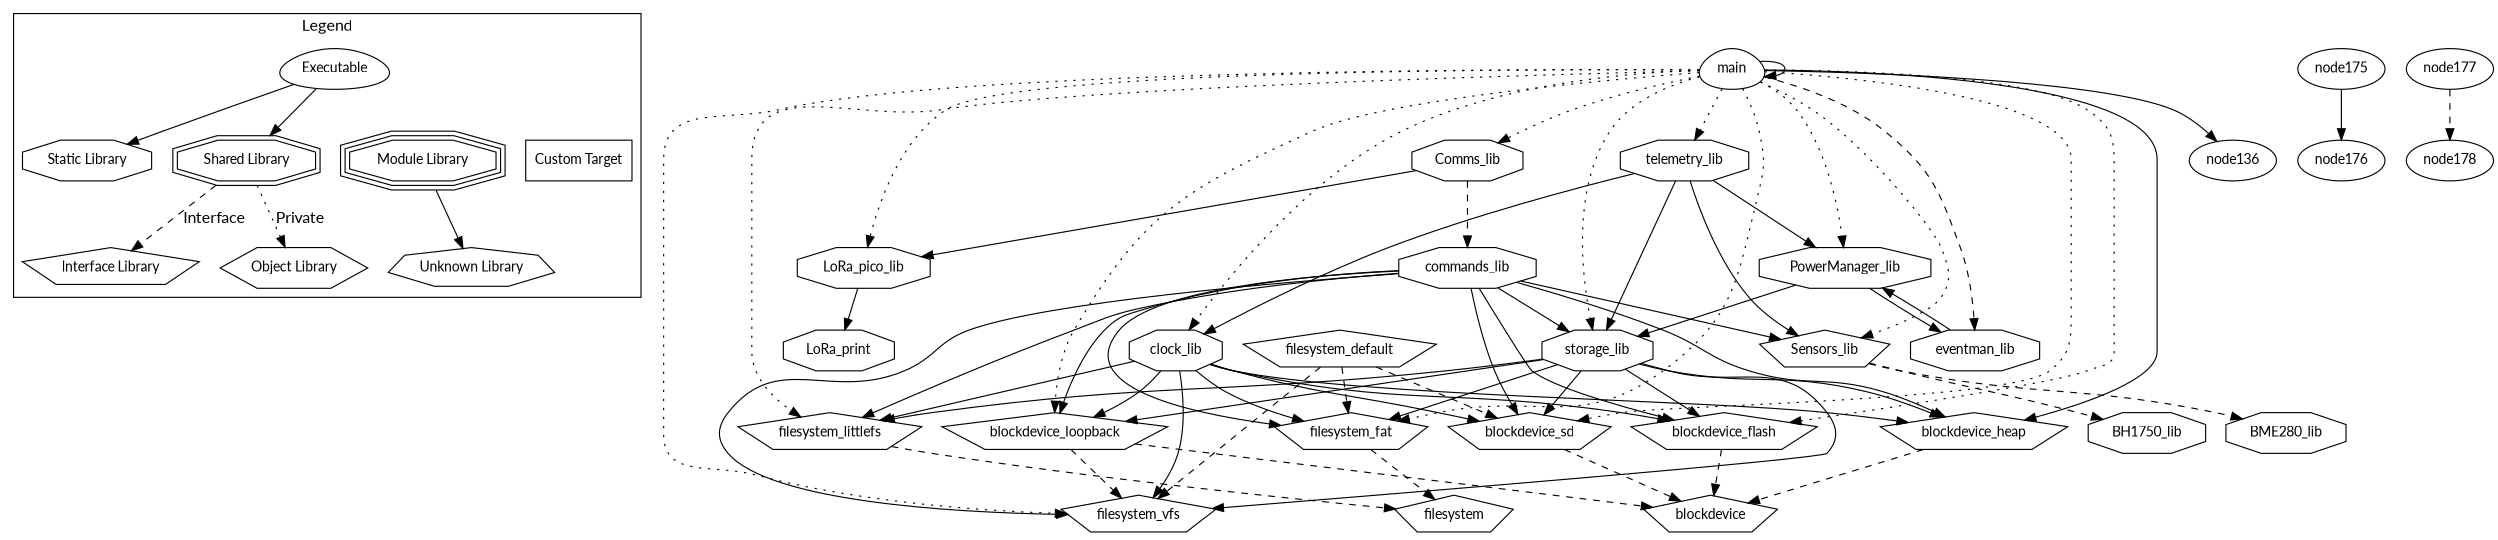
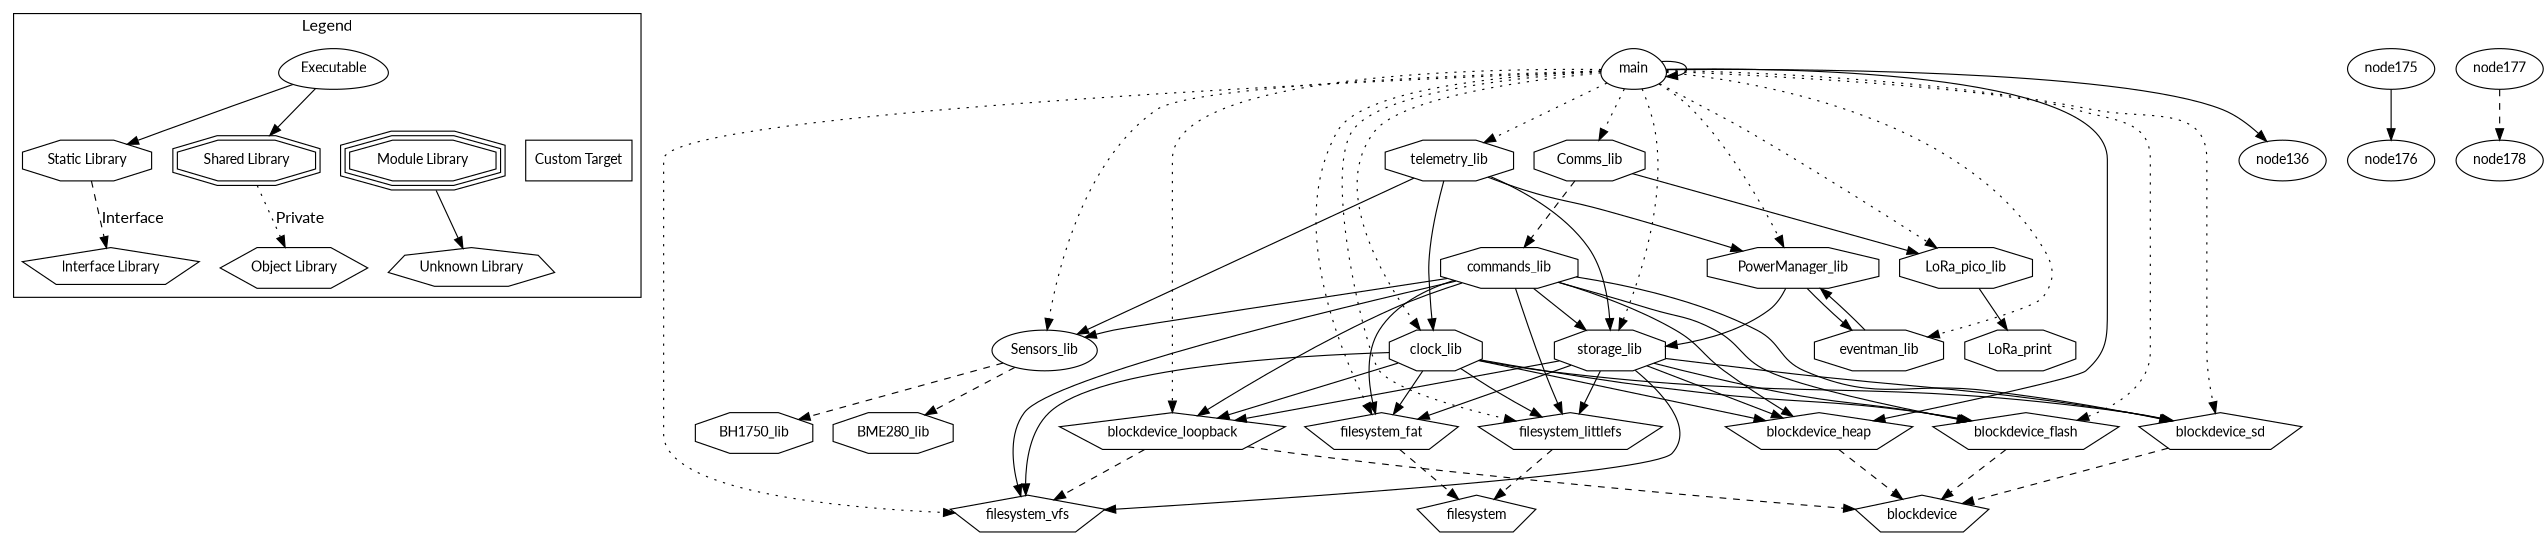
  digraph {
    fontname=Lato
    node [fontname=Lato fontsize=12 shape=octagon]
    edge [fontname=Lato]
    n1 [label=Executable shape=egg]
    n2 [label="Static Library"]
    n3 [label="Shared Library" shape=doubleoctagon]
    n4 [label="Module Library" shape=tripleoctagon]
    n5 [label="Custom Target" shape=box]
    n6 [label="Interface Library" shape=pentagon]
    n7 [label="Object Library" shape=hexagon]
    n8 [label="Unknown Library" shape=septagon]
    n9 [label=BH1750_lib]
    n10 [label=BME280_lib]
    n11 [label=Comms_lib]
    n12 [label=LoRa_pico_lib]
    n13 [label=commands_lib]
    n14 [label=LoRa_print]
-   n15 [label=Sensors_lib shape=pentagon]
+   n15 [label=Sensors_lib shape=ellipse]
    n16 [label=blockdevice_flash shape=pentagon]
    n17 [label=blockdevice_heap shape=pentagon]
    n18 [label=blockdevice_loopback shape=pentagon]
    n19 [label=filesystem_vfs shape=pentagon]
    n20 [label=blockdevice_sd shape=pentagon]
    n21 [label=filesystem_fat shape=pentagon]
    n22 [label=filesystem_littlefs shape=pentagon]
    n23 [label=storage_lib]
    n24 [label=blockdevice shape=pentagon]
    n25 [label=filesystem shape=pentagon]
    n26 [label=PowerManager_lib]
    n27 [label=eventman_lib]
    n28 [label=clock_lib]
-   n29 [label=filesystem_default shape=pentagon]
    n30 [label=main shape=egg]
    n31 [label=telemetry_lib]
    node136 [shape=""]
    node175 [shape=""]
    node176 [shape=""]
    node177 [shape=""]
    node178 [shape=""]
    subgraph cluster_1 {
      color=black
      label=Legend
      n1
      n2
      n3
      n4
      n5
      n6
      n7
      n8
    }
    n1 -> n2 [style=solid]
    n1 -> n3 [style=solid]
    n1 -> n4 [style=invis]
    n1 -> n5 [style=invis]
-   n3 -> n6 [label=Interface style=dashed]
+   n2 -> n6 [label=Interface style=dashed]
    n3 -> n7 [label=Private style=dotted]
    n4 -> n8 [style=solid]
    n11 -> n12
    n11 -> n13 [style=dashed]
    n12 -> n14
    n13 -> n15
    n13 -> n16
    n13 -> n17
    n13 -> n18
    n13 -> n19
    n13 -> n20
    n13 -> n21
    n13 -> n22
    n13 -> n23
    n15 -> n9 [style=dashed]
    n15 -> n10 [style=dashed]
    n16 -> n24 [style=dashed]
    n17 -> n24 [style=dashed]
    n18 -> n19 [style=dashed]
    n18 -> n24 [style=dashed]
    n20 -> n24 [style=dashed]
    n21 -> n25 [style=dashed]
    n22 -> n25 [style=dashed]
    n23 -> n16
    n23 -> n17
    n23 -> n18
    n23 -> n19
    n23 -> n20
    n23 -> n21
    n23 -> n22
    n26 -> n23
    n26 -> n27
    n27 -> n26
    n28 -> n16
    n28 -> n17
    n28 -> n18
    n28 -> n19
    n28 -> n20
    n28 -> n21
    n28 -> n22
-   n29 -> n19 [style=dashed]
-   n29 -> n20 [style=dashed]
-   n29 -> n21 [style=dashed]
    n30 -> n11 [style=dotted]
    n30 -> n12 [style=dotted]
    n30 -> n15 [style=dotted]
    n30 -> n16 [style=dotted]
    n30 -> n17 [style=solid]
    n30 -> n18 [style=dotted]
    n30 -> n19 [style=dotted]
    n30 -> n20 [style=dotted]
    n30 -> n21 [style=dotted]
    n30 -> n22 [style=dotted]
    n30 -> n23 [style=dotted]
    n30 -> n26 [style=dotted]
-   n30 -> n27 [style=dashed]
+   n30 -> n27 [style=dotted]
    n30 -> n28 [style=dotted]
    n30 -> n30
    n30 -> n31 [style=dotted]
    n30 -> node136
    n31 -> n15
    n31 -> n23
    n31 -> n26
    n31 -> n28
    node175 -> node176
    node177 -> node178 [style=dashed]
  }
